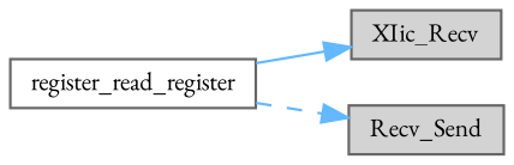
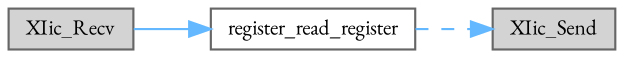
  digraph {
    fontname="EB Garamond"
    rankdir=LR
    node [color=grey40 fillcolor=lightgrey fontname="EB Garamond" fontsize=10 shape=box style=filled]
    edge [color=steelblue1 fontname="EB Garamond" fontsize=10 labelfontname=Helvetica labelfontsize=10]
    n1 [color=gray40 fillcolor=white fontcolor=black height=0.2 label=register_read_register width=0.4]
    n2 [height=0.2 label=XIic_Recv width=0.4]
-   n3 [height=0.2 label=Recv_Send width=0.4]
-   n1 -> n2 [style=solid]
+   n3 [height=0.2 label=XIic_Send width=0.4]
+   n2 -> n1 [style=solid]
    n1 -> n3 [style=dashed]
  }
